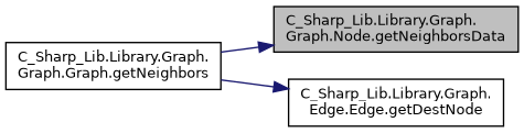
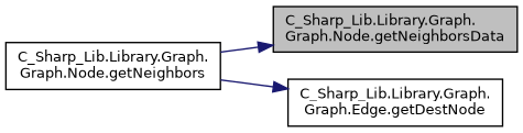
  digraph {
    rankdir=LR
    node [color=black fillcolor=white fontname=Helvetica fontsize=10 shape=record style=filled]
    edge [color=midnightblue fontname=Helvetica fontsize=10 labelfontname=Helvetica labelfontsize=10 style=solid]
    n1 [fillcolor=grey75 fontcolor=black height=0.2 label="C_Sharp_Lib.Library.Graph.\lGraph.Node.getNeighborsData" width=0.4]
-   n2 [height=0.2 label="C_Sharp_Lib.Library.Graph.\lGraph.Graph.getNeighbors" width=0.4]
-   n3 [height=0.2 label="C_Sharp_Lib.Library.Graph.\lEdge.Edge.getDestNode" width=0.4]
+   n2 [height=0.2 label="C_Sharp_Lib.Library.Graph.\lGraph.Node.getNeighbors" width=0.4]
+   n3 [height=0.2 label="C_Sharp_Lib.Library.Graph.\lGraph.Edge.getDestNode" width=0.4]
    n2 -> n1
    n2 -> n3
  }
